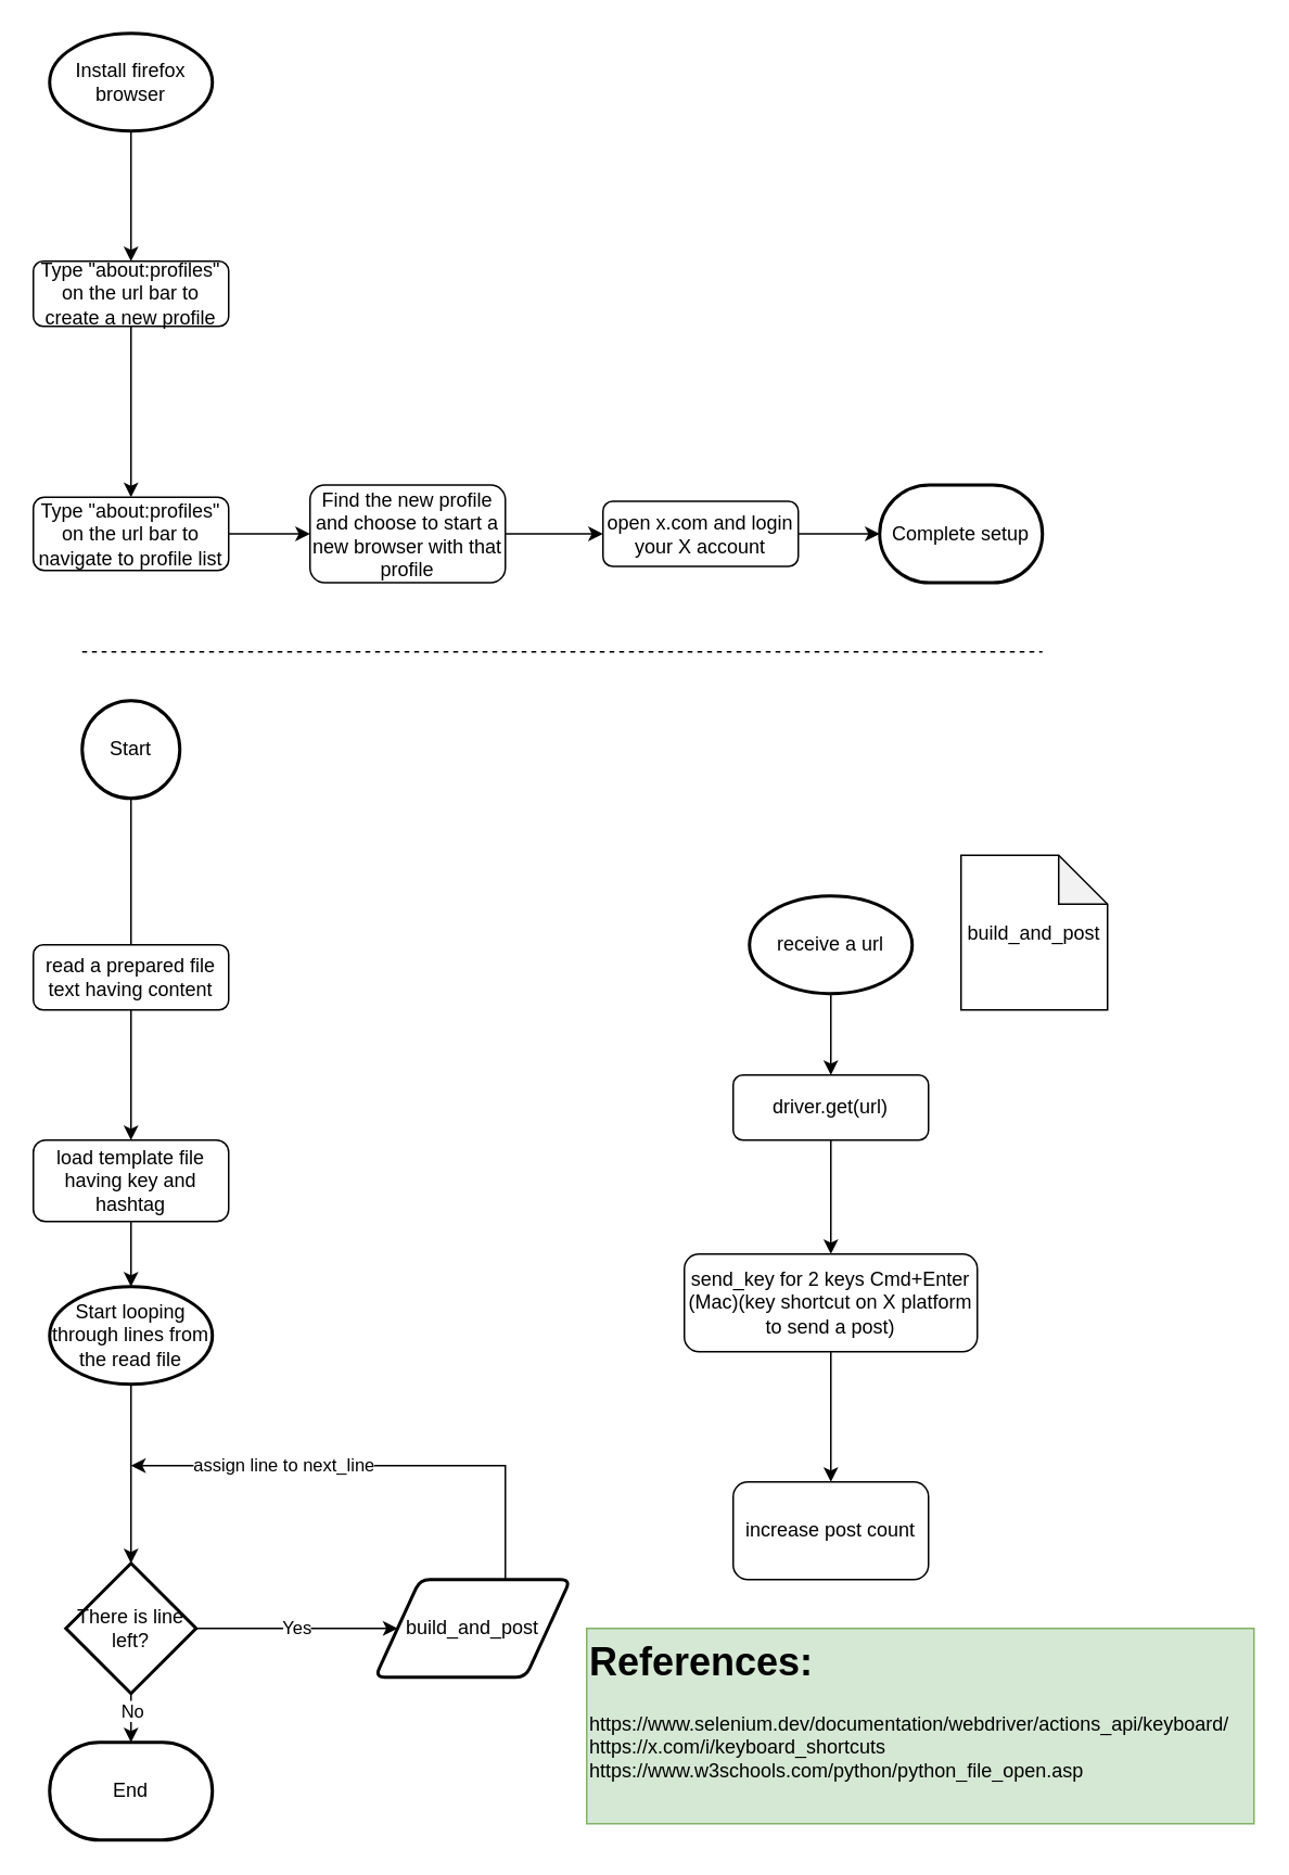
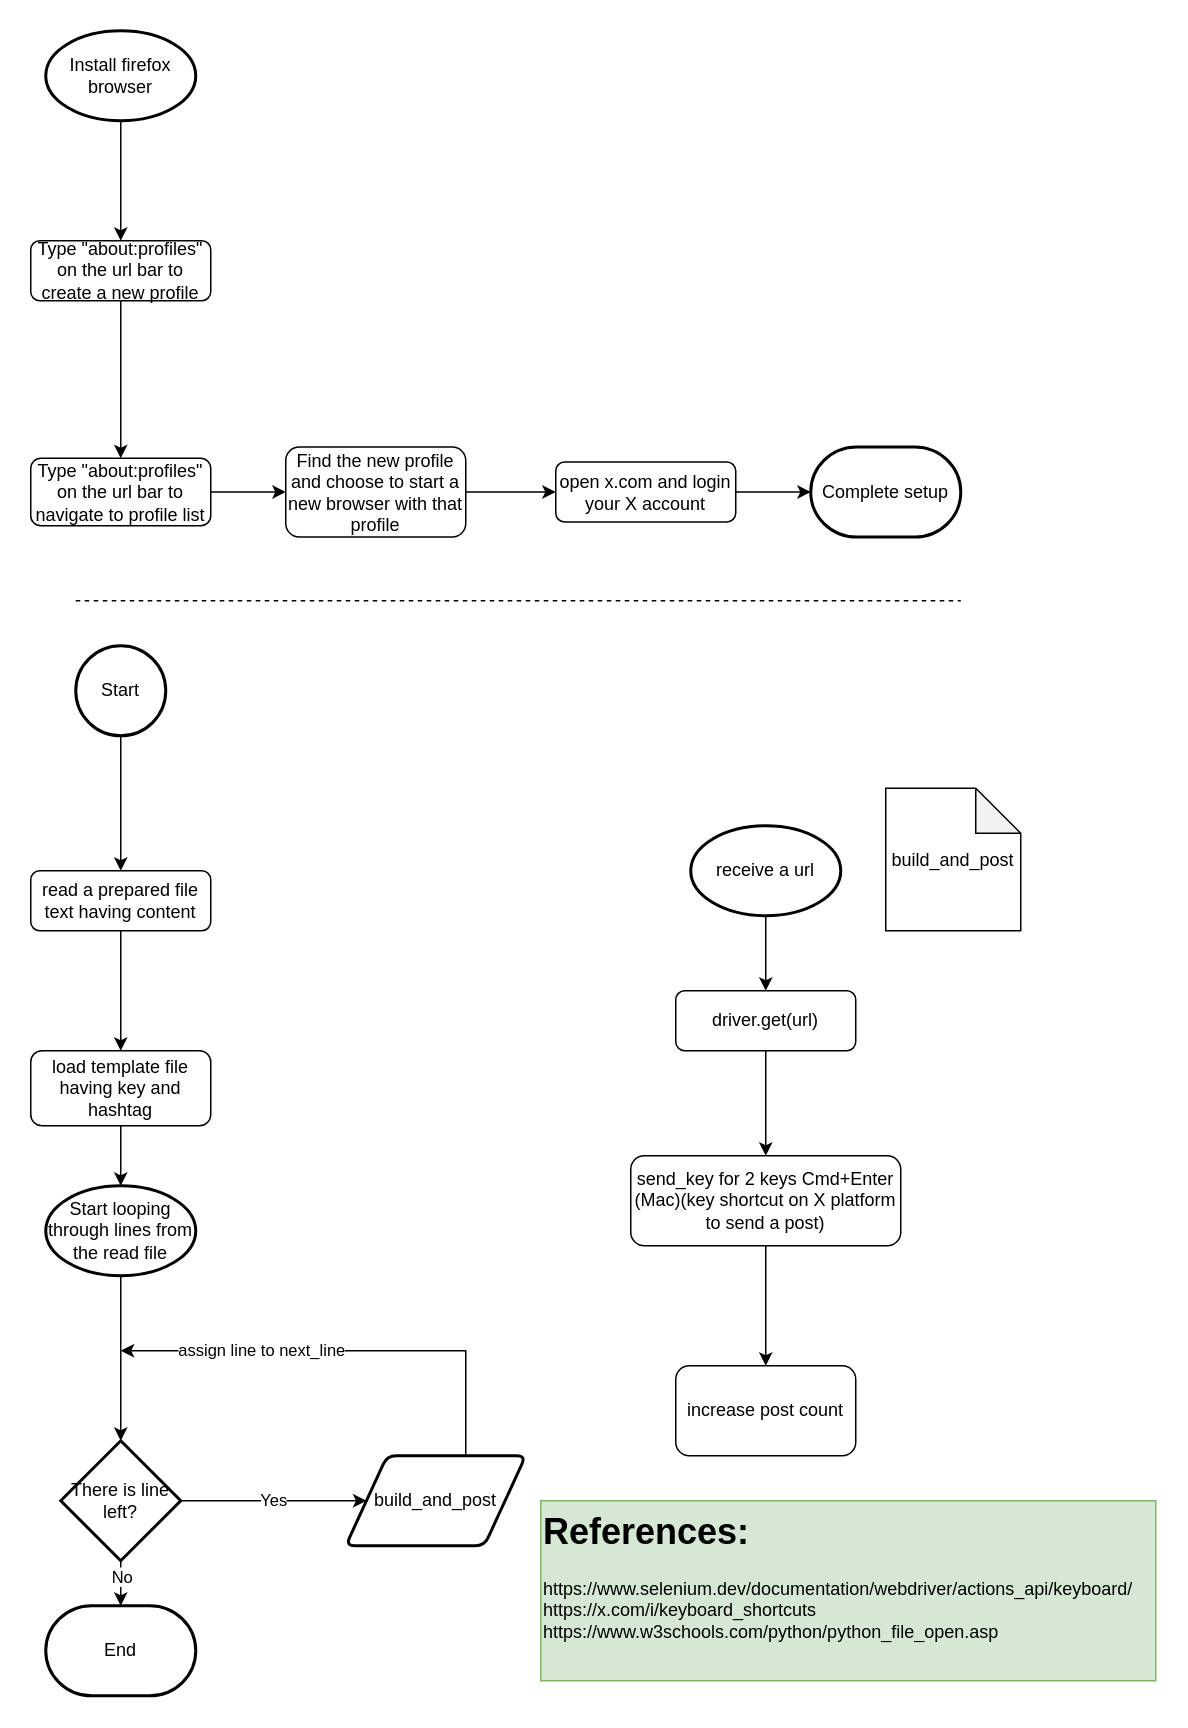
  <mxCell id="0" />
  <mxCell id="1" parent="0" />
  <mxCell id="2" value="" style="edgeStyle=orthogonalEdgeStyle;rounded=0;orthogonalLoop=1;jettySize=auto;html=1;" edge="1" parent="1" source="3" target="5"><mxGeometry relative="1" as="geometry" /></mxCell>
  <mxCell id="3" value="Type &quot;about:profiles&quot; on the url bar to create a new profile" style="rounded=1;whiteSpace=wrap;html=1;fontSize=12;glass=0;strokeWidth=1;shadow=0;" vertex="1" parent="1"><mxGeometry x="20" y="160" width="120" height="40" as="geometry" /></mxCell>
  <mxCell id="4" value="" style="edgeStyle=orthogonalEdgeStyle;rounded=0;orthogonalLoop=1;jettySize=auto;html=1;" edge="1" parent="1" source="5" target="7"><mxGeometry relative="1" as="geometry" /></mxCell>
  <mxCell id="5" value="Type &quot;about:profiles&quot; on the url bar to navigate to profile list" style="rounded=1;whiteSpace=wrap;html=1;fontSize=12;glass=0;strokeWidth=1;shadow=0;" vertex="1" parent="1"><mxGeometry x="20" y="305" width="120" height="45" as="geometry" /></mxCell>
  <mxCell id="6" value="" style="edgeStyle=orthogonalEdgeStyle;rounded=0;orthogonalLoop=1;jettySize=auto;html=1;" edge="1" parent="1" source="7" target="9"><mxGeometry relative="1" as="geometry" /></mxCell>
  <mxCell id="7" value="Find the new profile and choose to start a new browser with that profile" style="rounded=1;whiteSpace=wrap;html=1;fontSize=12;glass=0;strokeWidth=1;shadow=0;" vertex="1" parent="1"><mxGeometry x="190" y="297.5" width="120" height="60" as="geometry" /></mxCell>
  <mxCell id="8" value="" style="edgeStyle=orthogonalEdgeStyle;rounded=0;orthogonalLoop=1;jettySize=auto;html=1;" edge="1" parent="1" source="9" target="12"><mxGeometry relative="1" as="geometry" /></mxCell>
  <mxCell id="9" value="open x.com and login your X account" style="rounded=1;whiteSpace=wrap;html=1;fontSize=12;glass=0;strokeWidth=1;shadow=0;" vertex="1" parent="1"><mxGeometry x="370" y="307.5" width="120" height="40" as="geometry" /></mxCell>
  <mxCell id="10" value="" style="edgeStyle=orthogonalEdgeStyle;rounded=0;orthogonalLoop=1;jettySize=auto;html=1;" edge="1" parent="1" source="11" target="3"><mxGeometry relative="1" as="geometry" /></mxCell>
  <mxCell id="11" value="Install firefox browser" style="strokeWidth=2;html=1;shape=mxgraph.flowchart.start_1;whiteSpace=wrap;" vertex="1" parent="1"><mxGeometry x="30" y="20" width="100" height="60" as="geometry" /></mxCell>
  <mxCell id="12" value="Complete setup" style="strokeWidth=2;html=1;shape=mxgraph.flowchart.terminator;whiteSpace=wrap;" vertex="1" parent="1"><mxGeometry x="540" y="297.5" width="100" height="60" as="geometry" /></mxCell>
- <mxCell id="13" value="" style="edgeStyle=orthogonalEdgeStyle;rounded=0;orthogonalLoop=1;jettySize=auto;html=1;exitX=0.5;exitY=1;exitDx=0;exitDy=0;exitPerimeter=0;endArrow=none;" edge="1" parent="1" source="18" target="15"><mxGeometry relative="1" as="geometry"><mxPoint x="80" y="520" as="sourcePoint" /></mxGeometry></mxCell>
+ <mxCell id="13" value="" style="edgeStyle=orthogonalEdgeStyle;rounded=0;orthogonalLoop=1;jettySize=auto;html=1;exitX=0.5;exitY=1;exitDx=0;exitDy=0;exitPerimeter=0;" edge="1" parent="1" source="18" target="15"><mxGeometry relative="1" as="geometry"><mxPoint x="80" y="520" as="sourcePoint" /></mxGeometry></mxCell>
  <mxCell id="14" value="" style="edgeStyle=orthogonalEdgeStyle;rounded=0;orthogonalLoop=1;jettySize=auto;html=1;" edge="1" parent="1" source="15" target="17"><mxGeometry relative="1" as="geometry" /></mxCell>
  <mxCell id="15" value="read a prepared file text having content" style="rounded=1;whiteSpace=wrap;html=1;fontSize=12;glass=0;strokeWidth=1;shadow=0;" vertex="1" parent="1"><mxGeometry x="20" y="580" width="120" height="40" as="geometry" /></mxCell>
  <mxCell id="16" value="" style="edgeStyle=orthogonalEdgeStyle;rounded=0;orthogonalLoop=1;jettySize=auto;html=1;" edge="1" parent="1" source="17" target="20"><mxGeometry relative="1" as="geometry" /></mxCell>
  <mxCell id="17" value="load template file having key and hashtag" style="rounded=1;whiteSpace=wrap;html=1;fontSize=12;glass=0;strokeWidth=1;shadow=0;" vertex="1" parent="1"><mxGeometry x="20" y="700" width="120" height="50" as="geometry" /></mxCell>
  <mxCell id="18" value="Start" style="strokeWidth=2;html=1;shape=mxgraph.flowchart.start_2;whiteSpace=wrap;" vertex="1" parent="1"><mxGeometry x="50" y="430" width="60" height="60" as="geometry" /></mxCell>
  <mxCell id="19" value="" style="edgeStyle=orthogonalEdgeStyle;rounded=0;orthogonalLoop=1;jettySize=auto;html=1;" edge="1" parent="1" source="20" target="28"><mxGeometry relative="1" as="geometry" /></mxCell>
  <mxCell id="20" value="Start looping through lines from the read file" style="strokeWidth=2;html=1;shape=mxgraph.flowchart.start_1;whiteSpace=wrap;" vertex="1" parent="1"><mxGeometry x="30" y="790" width="100" height="60" as="geometry" /></mxCell>
  <mxCell id="21" value="" style="edgeStyle=orthogonalEdgeStyle;rounded=0;orthogonalLoop=1;jettySize=auto;html=1;exitX=0.5;exitY=0;exitDx=0;exitDy=0;" edge="1" parent="1" source="23"><mxGeometry relative="1" as="geometry"><mxPoint x="340" y="1000" as="sourcePoint" /><mxPoint x="80" y="900" as="targetPoint" /><Array as="points"><mxPoint x="310" y="900" /></Array></mxGeometry></mxCell>
  <mxCell id="22" value="assign line to next_line" style="edgeLabel;html=1;align=center;verticalAlign=middle;resizable=0;points=[];" vertex="1" connectable="0" parent="21"><mxGeometry x="0.42" y="-1" relative="1" as="geometry"><mxPoint as="offset" /></mxGeometry></mxCell>
  <mxCell id="23" value="build_and_post" style="shape=parallelogram;html=1;strokeWidth=2;perimeter=parallelogramPerimeter;whiteSpace=wrap;rounded=1;arcSize=12;size=0.23;" vertex="1" parent="1"><mxGeometry x="230" y="970" width="120" height="60" as="geometry" /></mxCell>
  <mxCell id="24" value="" style="edgeStyle=orthogonalEdgeStyle;rounded=0;orthogonalLoop=1;jettySize=auto;html=1;" edge="1" parent="1" source="28" target="23"><mxGeometry relative="1" as="geometry" /></mxCell>
  <mxCell id="25" value="Yes" style="edgeLabel;html=1;align=center;verticalAlign=middle;resizable=0;points=[];" vertex="1" connectable="0" parent="24"><mxGeometry x="-0.021" y="1" relative="1" as="geometry"><mxPoint as="offset" /></mxGeometry></mxCell>
  <mxCell id="26" value="" style="edgeStyle=orthogonalEdgeStyle;rounded=0;orthogonalLoop=1;jettySize=auto;html=1;" edge="1" parent="1" source="28" target="29"><mxGeometry relative="1" as="geometry" /></mxCell>
  <mxCell id="27" value="No" style="edgeLabel;html=1;align=center;verticalAlign=middle;resizable=0;points=[];" vertex="1" connectable="0" parent="26"><mxGeometry x="-0.186" relative="1" as="geometry"><mxPoint y="-10" as="offset" /></mxGeometry></mxCell>
  <mxCell id="28" value="There is line left?" style="rhombus;whiteSpace=wrap;html=1;strokeWidth=2;" vertex="1" parent="1"><mxGeometry x="40" y="960" width="80" height="80" as="geometry" /></mxCell>
  <mxCell id="29" value="End" style="strokeWidth=2;html=1;shape=mxgraph.flowchart.terminator;whiteSpace=wrap;" vertex="1" parent="1"><mxGeometry x="30" y="1070" width="100" height="60" as="geometry" /></mxCell>
  <mxCell id="30" value="" style="edgeStyle=orthogonalEdgeStyle;rounded=0;orthogonalLoop=1;jettySize=auto;html=1;" edge="1" parent="1" source="31" target="33"><mxGeometry relative="1" as="geometry" /></mxCell>
  <mxCell id="31" value="receive a url" style="strokeWidth=2;html=1;shape=mxgraph.flowchart.start_1;whiteSpace=wrap;" vertex="1" parent="1"><mxGeometry x="460" y="550" width="100" height="60" as="geometry" /></mxCell>
  <mxCell id="32" value="" style="edgeStyle=orthogonalEdgeStyle;rounded=0;orthogonalLoop=1;jettySize=auto;html=1;" edge="1" parent="1" source="33" target="35"><mxGeometry relative="1" as="geometry" /></mxCell>
  <mxCell id="33" value="driver.get(url)" style="rounded=1;whiteSpace=wrap;html=1;fontSize=12;glass=0;strokeWidth=1;shadow=0;" vertex="1" parent="1"><mxGeometry x="450" y="660" width="120" height="40" as="geometry" /></mxCell>
  <mxCell id="34" value="" style="edgeStyle=orthogonalEdgeStyle;rounded=0;orthogonalLoop=1;jettySize=auto;html=1;" edge="1" parent="1" source="35" target="36"><mxGeometry relative="1" as="geometry" /></mxCell>
  <mxCell id="35" value="send_key for 2 keys Cmd+Enter (Mac)(key shortcut on X platform to send a post)" style="rounded=1;whiteSpace=wrap;html=1;glass=0;strokeWidth=1;shadow=0;" vertex="1" parent="1"><mxGeometry x="420" y="770" width="180" height="60" as="geometry" /></mxCell>
  <mxCell id="36" value="increase post count" style="rounded=1;whiteSpace=wrap;html=1;glass=0;strokeWidth=1;shadow=0;" vertex="1" parent="1"><mxGeometry x="450" y="910" width="120" height="60" as="geometry" /></mxCell>
  <mxCell id="37" value="build_and_post" style="shape=note;whiteSpace=wrap;html=1;backgroundOutline=1;darkOpacity=0.05;" vertex="1" parent="1"><mxGeometry x="590" y="525" width="90" height="95" as="geometry" /></mxCell>
  <mxCell id="38" value="" style="endArrow=none;dashed=1;html=1;rounded=0;" edge="1" parent="1"><mxGeometry width="50" height="50" relative="1" as="geometry"><mxPoint x="50" y="400" as="sourcePoint" /><mxPoint x="640" y="400" as="targetPoint" /></mxGeometry></mxCell>
  <mxCell id="39" value="&lt;h1 style=&quot;margin-top: 0px;&quot;&gt;References:&lt;/h1&gt;&lt;div&gt;https://www.selenium.dev/documentation/webdriver/actions_api/keyboard/&lt;br&gt;&lt;/div&gt;&lt;div&gt;https://x.com/i/keyboard_shortcuts&lt;br&gt;&lt;/div&gt;&lt;div&gt;https://www.w3schools.com/python/python_file_open.asp&lt;br&gt;&lt;/div&gt;" style="text;html=1;overflow=hidden;rounded=0;fillColor=#d5e8d4;whiteSpace=wrap;strokeColor=#82b366;" vertex="1" parent="1"><mxGeometry x="360" y="1000" width="410" height="120" as="geometry" /></mxCell>
